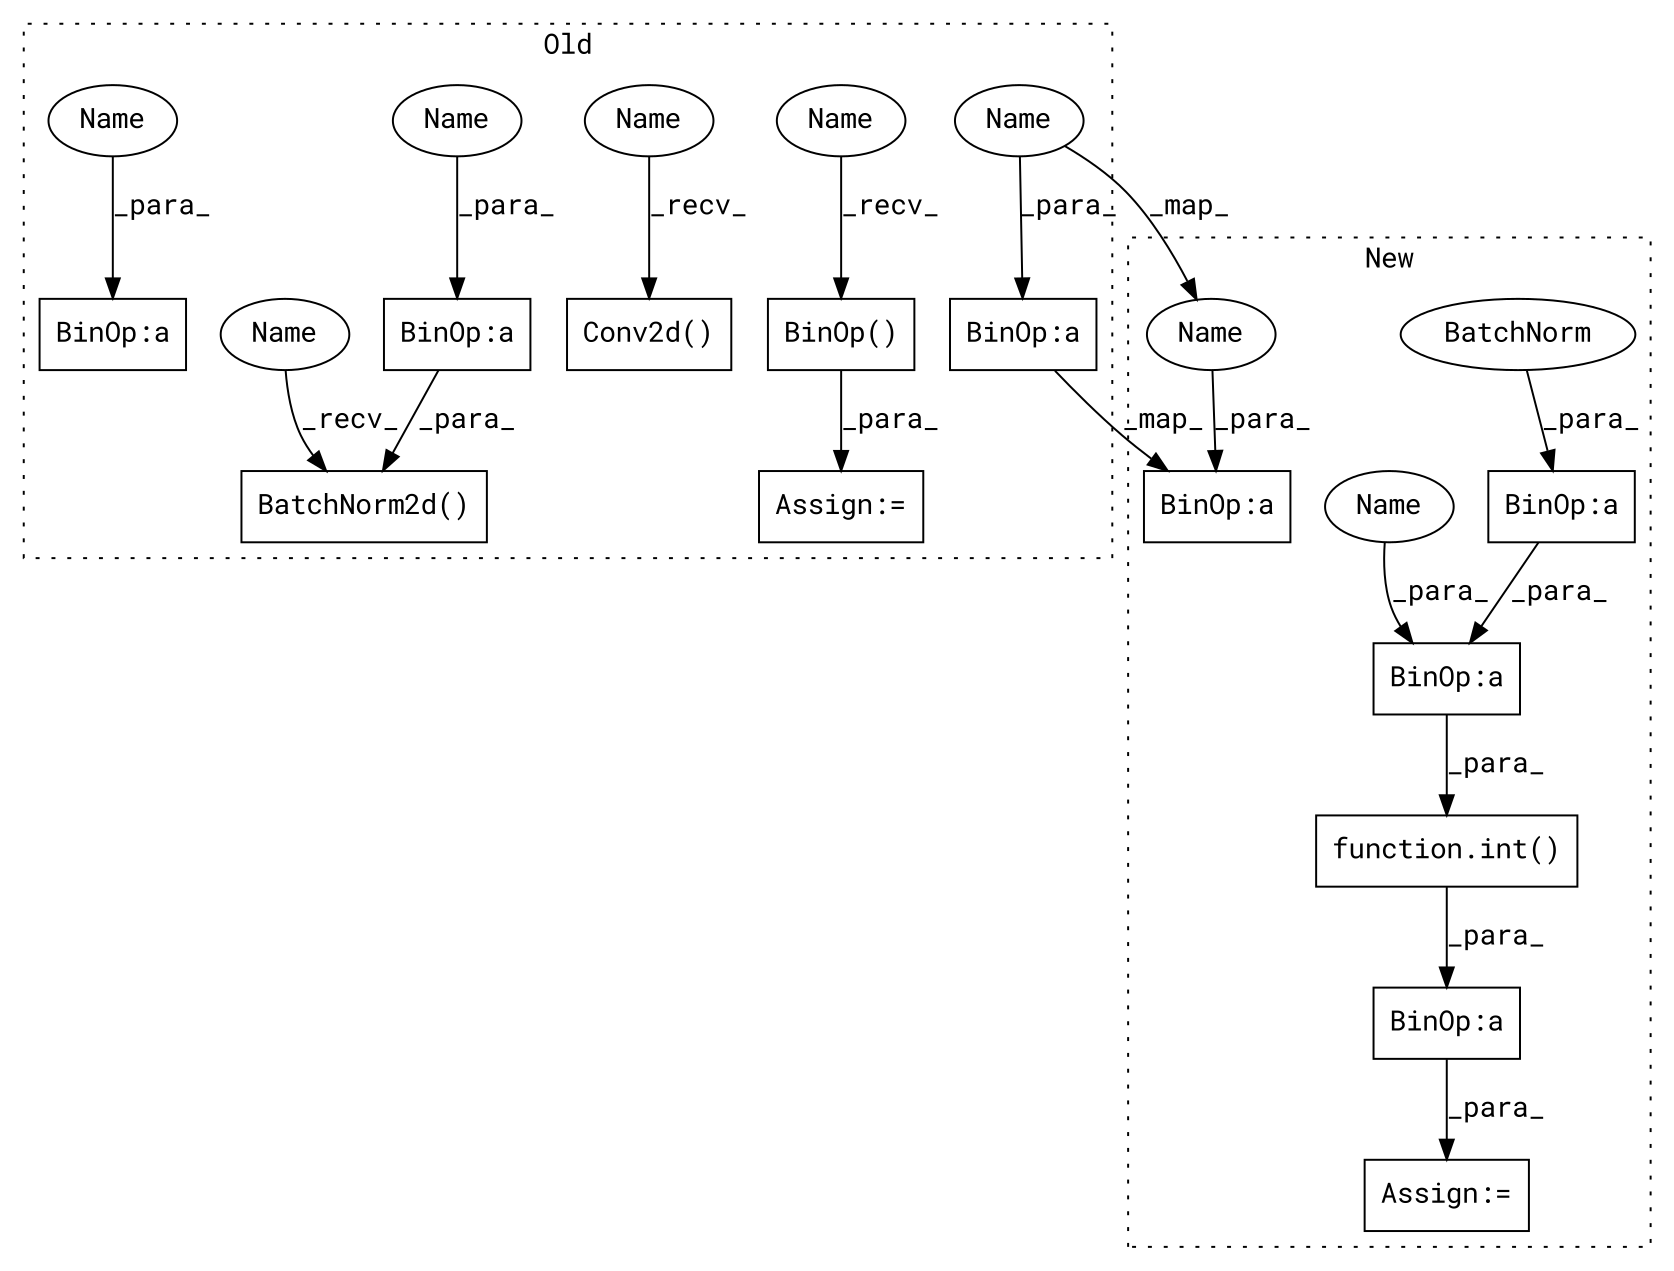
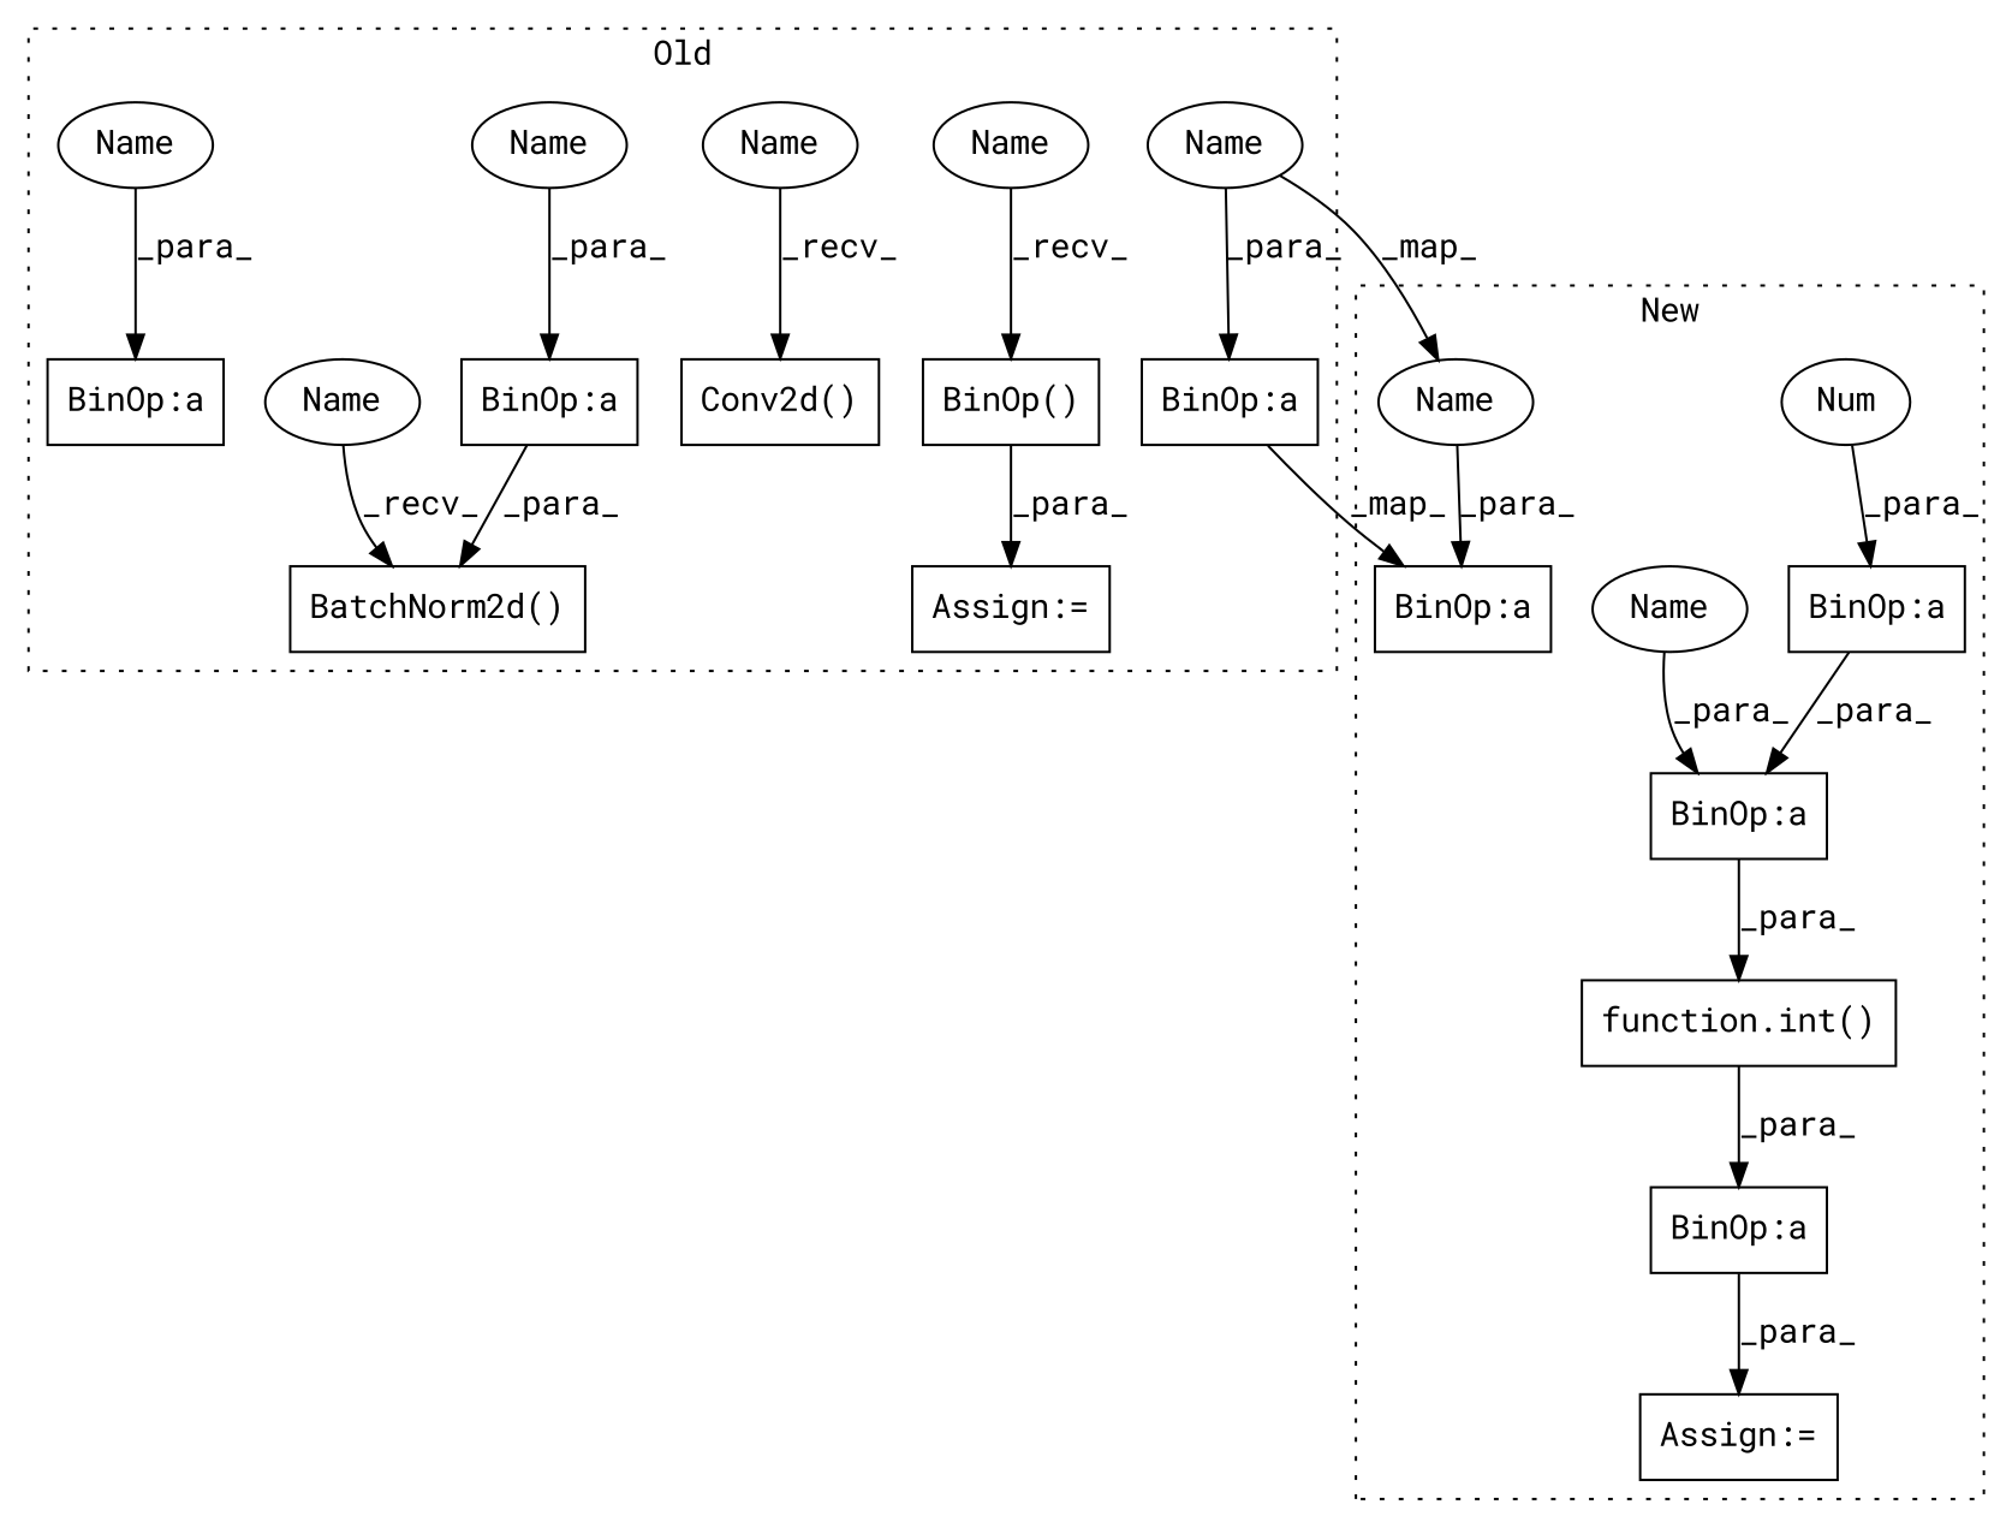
  digraph {
    fontname="Roboto Mono"
    node [a=87 fontname="Roboto Mono" l=3 s=1705 shape=box]
    edge [fontname="Roboto Mono"]
    n1 [a=75 l="15,1" label="BatchNorm2d()" s="1642,1678"]
    n2 [a=75 l="10,43" label="Conv2d()" s="1842,1884"]
    n3 [a=75 l=15 label="BinOp()"]
    n4 [a=82 l=1 label="BinOp:a" s=1671]
    n5 [a=82 l=1 label="BinOp:a" s=1587]
    n6 [a=68 label="Assign:=" s=1702]
    n7 [a=82 l=1 label="BinOp:a" s=1974]
    n8 [l=2 label=Name shape=ellipse]
    n9 [l=2 label=Name s=1642 shape=ellipse]
    n10 [l=2 label=Name s=1842 shape=ellipse]
    n11 [l=6 label=Name s=1672 shape=ellipse]
    n12 [l=6 label=Name s=1975 shape=ellipse]
    n13 [l=6 label=Name s=1588 shape=ellipse]
    n14 [a=75 l="4,1" label="function.int()" s="4016,4048"]
    n15 [a=82 label="BinOp:a" s=4040]
-   n16 [a=76 l=4 label=BatchNorm s=4043 shape=ellipse]
+   n16 [a=76 l=4 label=Num s=4043 shape=ellipse]
    n17 [a=82 label="BinOp:a" s=4049]
    n18 [a=82 label="BinOp:a" s=4026]
    n19 [a=68 label="Assign:=" s=4013]
    n20 [a=82 label="BinOp:a" s=4436]
    n21 [l=6 label=Name s=4020 shape=ellipse]
    n22 [l=6 label=Name s=4430 shape=ellipse]
    subgraph cluster_1 {
      label=Old
      style=dotted
      n1
      n2
      n3
      n4
      n5
      n6
      n7
      n8
      n9
      n10
      n11
      n12
      n13
    }
    subgraph cluster_2 {
      label=New
      style=dotted
      n14
      n15
      n16
      n17
      n18
      n19
      n20
      n21
      n22
    }
    n3 -> n6 [label=_para_]
    n4 -> n1 [label=_para_]
    n7 -> n20 [label=_map_]
    n8 -> n3 [label=_recv_]
    n9 -> n1 [label=_recv_]
    n10 -> n2 [label=_recv_]
    n11 -> n4 [label=_para_]
    n12 -> n7 [label=_para_]
    n12 -> n22 [label=_map_]
    n13 -> n5 [label=_para_]
    n14 -> n17 [label=_para_]
    n15 -> n18 [label=_para_]
    n16 -> n15 [label=_para_]
    n17 -> n19 [label=_para_]
    n18 -> n14 [label=_para_]
    n21 -> n18 [label=_para_]
    n22 -> n20 [label=_para_]
  }
